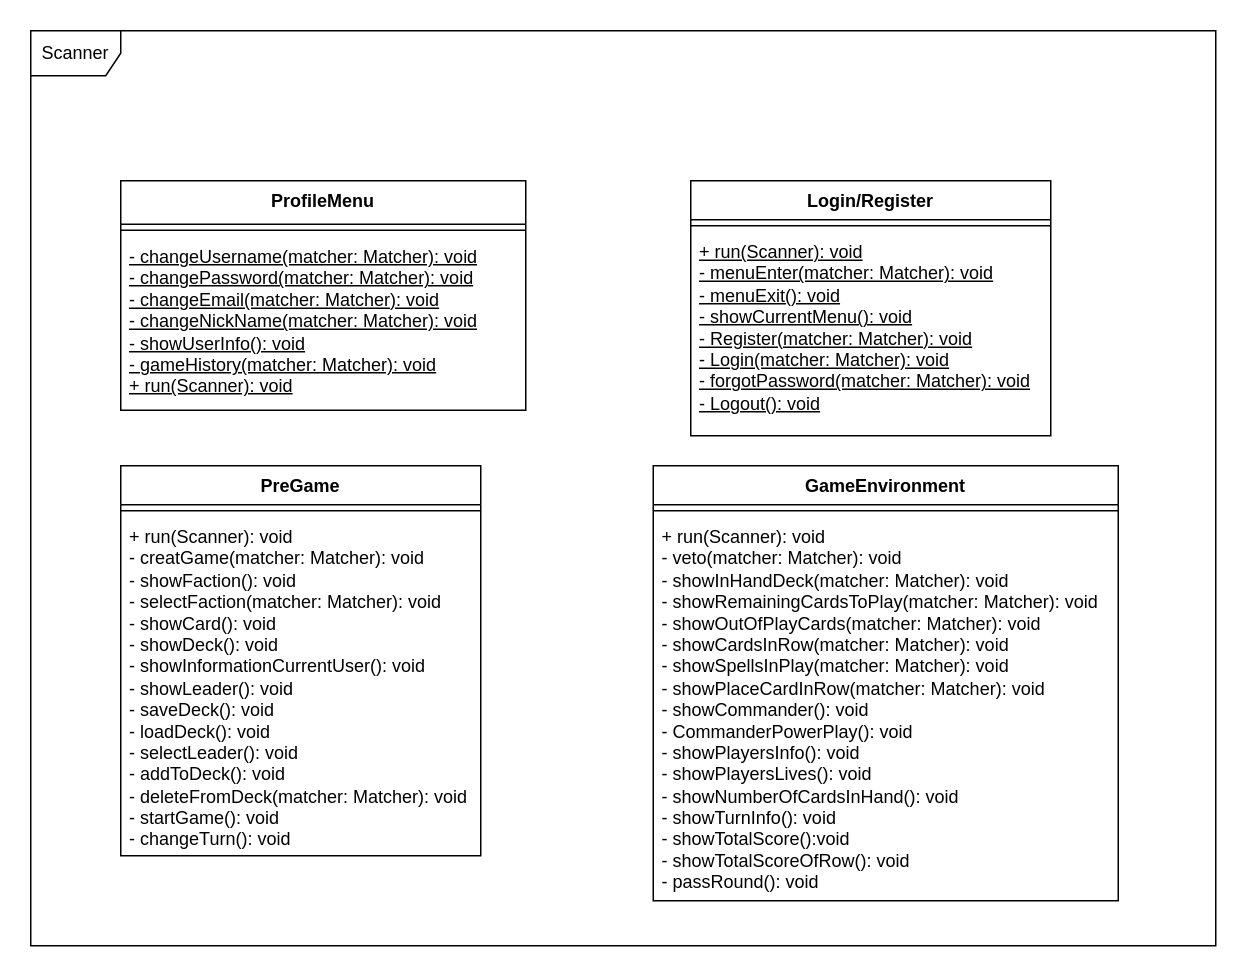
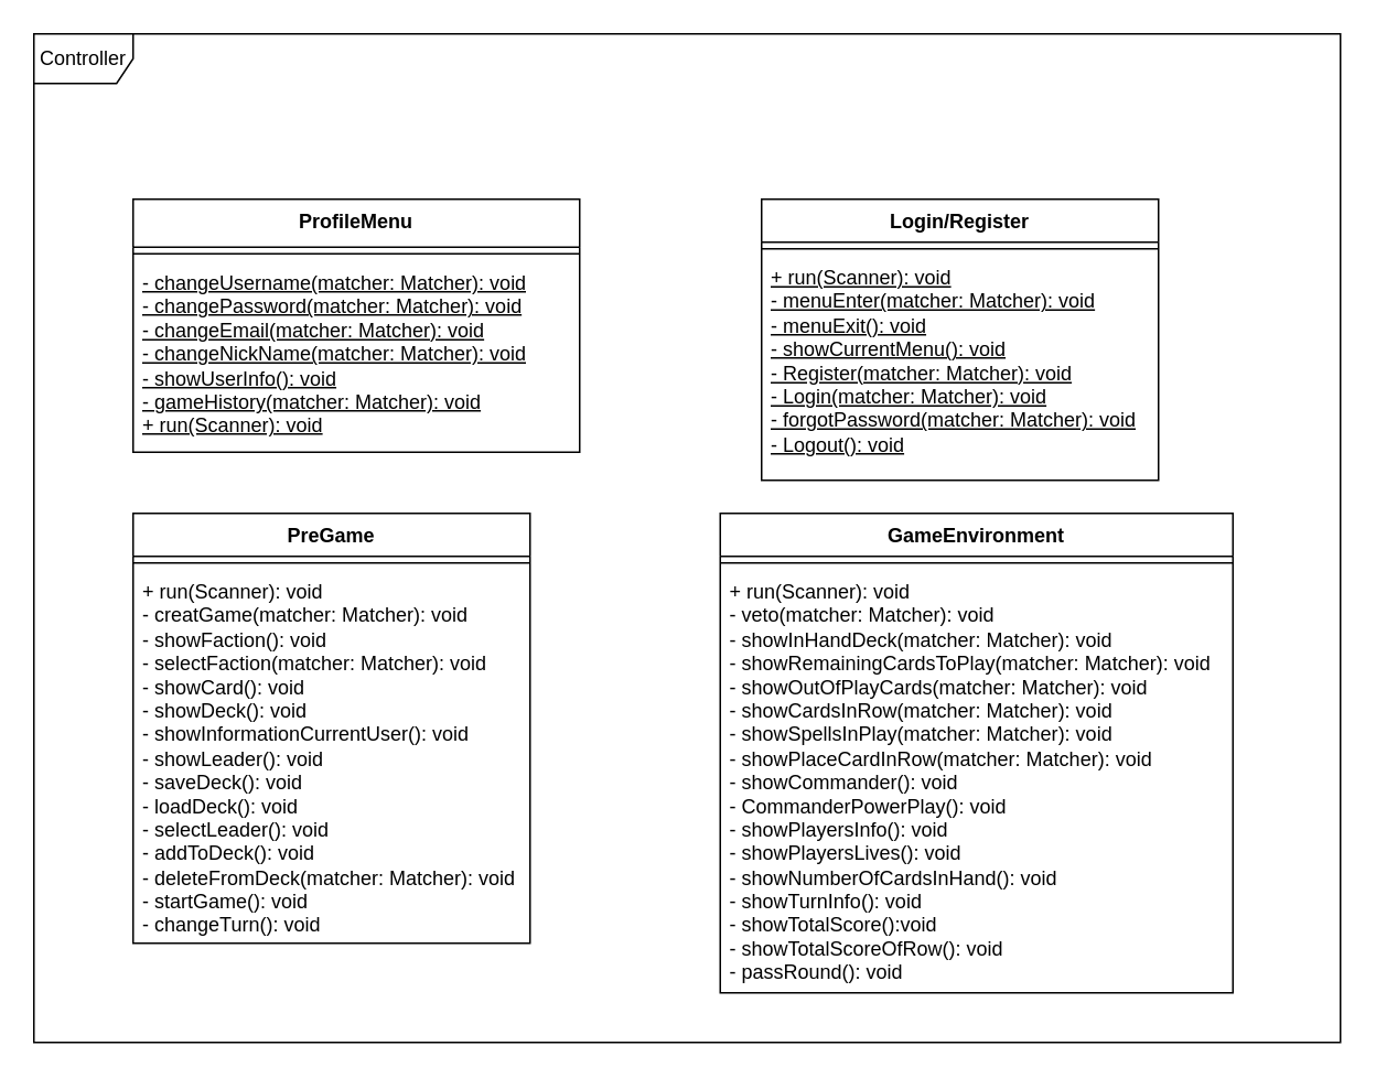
  <mxCell id="0" />
  <mxCell id="1" parent="0" />
  <mxCell id="2" value="Login/Register" style="swimlane;fontStyle=1;align=center;verticalAlign=top;childLayout=stackLayout;horizontal=1;startSize=26;horizontalStack=0;resizeParent=1;resizeParentMax=0;resizeLast=0;collapsible=1;marginBottom=0;whiteSpace=wrap;html=1;" parent="1" vertex="1"><mxGeometry x="460" y="120" width="240" height="170" as="geometry" /></mxCell>
  <mxCell id="3" value="" style="line;strokeWidth=1;fillColor=none;align=left;verticalAlign=middle;spacingTop=-1;spacingLeft=3;spacingRight=3;rotatable=0;labelPosition=right;points=[];portConstraint=eastwest;strokeColor=inherit;" parent="2" vertex="1"><mxGeometry y="26" width="240" height="8" as="geometry" /></mxCell>
  <mxCell id="4" value="&lt;u&gt;+ run(Scanner): void&lt;/u&gt;&lt;div&gt;&lt;u&gt;- menuEnter(matcher: Matcher): void&lt;/u&gt;&lt;/div&gt;&lt;div&gt;&lt;u&gt;- menuExit(): void&lt;/u&gt;&lt;/div&gt;&lt;div&gt;&lt;u&gt;- showCurrentMenu(): void&lt;/u&gt;&lt;/div&gt;&lt;div&gt;&lt;u&gt;- Register(matcher: Matcher): void&lt;/u&gt;&lt;/div&gt;&lt;div&gt;&lt;u&gt;- Login(matcher: Matcher): void&lt;/u&gt;&lt;/div&gt;&lt;div&gt;&lt;u&gt;- forgotPassword(matcher: Matcher): void&lt;/u&gt;&lt;/div&gt;&lt;div&gt;&lt;u&gt;- Logout(): void&lt;/u&gt;&lt;/div&gt;" style="text;strokeColor=none;fillColor=none;align=left;verticalAlign=top;spacingLeft=4;spacingRight=4;overflow=hidden;rotatable=0;points=[[0,0.5],[1,0.5]];portConstraint=eastwest;whiteSpace=wrap;html=1;" parent="2" vertex="1"><mxGeometry y="34" width="240" height="136" as="geometry" /></mxCell>
  <mxCell id="5" value="ProfileMenu" style="swimlane;fontStyle=1;align=center;verticalAlign=top;childLayout=stackLayout;horizontal=1;startSize=29;horizontalStack=0;resizeParent=1;resizeParentMax=0;resizeLast=0;collapsible=1;marginBottom=0;whiteSpace=wrap;html=1;" parent="1" vertex="1"><mxGeometry x="80" y="120" width="270" height="153" as="geometry"><mxRectangle x="880" y="-3250" width="100" height="30" as="alternateBounds" /></mxGeometry></mxCell>
  <mxCell id="6" value="" style="line;strokeWidth=1;fillColor=none;align=left;verticalAlign=middle;spacingTop=-1;spacingLeft=3;spacingRight=3;rotatable=0;labelPosition=right;points=[];portConstraint=eastwest;strokeColor=inherit;" parent="5" vertex="1"><mxGeometry y="29" width="270" height="8" as="geometry" /></mxCell>
  <mxCell id="7" value="- changeUsername(matcher: Matcher): void&lt;div&gt;- changePassword(matcher: Matcher): void&lt;/div&gt;&lt;div&gt;- changeEmail(matcher: Matcher): void&lt;/div&gt;&lt;div&gt;- changeNickName(matcher: Matcher): void&lt;/div&gt;&lt;div&gt;- showUserInfo(): void&lt;/div&gt;&lt;div&gt;- gameHistory(matcher: Matcher): void&lt;/div&gt;&lt;div&gt;+ run(Scanner): void&lt;/div&gt;" style="text;strokeColor=none;fillColor=none;align=left;verticalAlign=top;spacingLeft=4;spacingRight=4;overflow=hidden;rotatable=0;points=[[0,0.5],[1,0.5]];portConstraint=eastwest;whiteSpace=wrap;html=1;fontStyle=4" parent="5" vertex="1"><mxGeometry y="37" width="270" height="116" as="geometry" /></mxCell>
  <mxCell id="8" value="PreGame" style="swimlane;fontStyle=1;align=center;verticalAlign=top;childLayout=stackLayout;horizontal=1;startSize=26;horizontalStack=0;resizeParent=1;resizeParentMax=0;resizeLast=0;collapsible=1;marginBottom=0;whiteSpace=wrap;html=1;" parent="1" vertex="1"><mxGeometry x="80" y="310" width="240" height="260" as="geometry" /></mxCell>
  <mxCell id="9" value="" style="line;strokeWidth=1;fillColor=none;align=left;verticalAlign=middle;spacingTop=-1;spacingLeft=3;spacingRight=3;rotatable=0;labelPosition=right;points=[];portConstraint=eastwest;strokeColor=inherit;" parent="8" vertex="1"><mxGeometry y="26" width="240" height="8" as="geometry" /></mxCell>
  <mxCell id="10" value="+ run(Scanner): void&lt;div&gt;- creatGame(matcher: Matcher): void&lt;/div&gt;&lt;div&gt;- showFaction(): void&lt;/div&gt;&lt;div&gt;- selectFaction(matcher: Matcher): void&lt;/div&gt;&lt;div&gt;- showCard(): void&lt;/div&gt;&lt;div&gt;- showDeck(): void&lt;/div&gt;&lt;div&gt;- showInformationCurrentUser(): void&lt;/div&gt;&lt;div&gt;- showLeader(): void&lt;/div&gt;&lt;div&gt;- saveDeck(): void&lt;/div&gt;&lt;div&gt;- loadDeck(): void&lt;/div&gt;&lt;div&gt;- selectLeader(): void&lt;/div&gt;&lt;div&gt;- addToDeck(): void&lt;/div&gt;&lt;div&gt;- deleteFromDeck(matcher: Matcher): void&lt;/div&gt;&lt;div&gt;- startGame(): void&lt;/div&gt;&lt;div&gt;- changeTurn(): void&lt;/div&gt;" style="text;strokeColor=none;fillColor=none;align=left;verticalAlign=top;spacingLeft=4;spacingRight=4;overflow=hidden;rotatable=0;points=[[0,0.5],[1,0.5]];portConstraint=eastwest;whiteSpace=wrap;html=1;" parent="8" vertex="1"><mxGeometry y="34" width="240" height="226" as="geometry" /></mxCell>
  <mxCell id="11" value="GameEnvironment" style="swimlane;fontStyle=1;align=center;verticalAlign=top;childLayout=stackLayout;horizontal=1;startSize=26;horizontalStack=0;resizeParent=1;resizeParentMax=0;resizeLast=0;collapsible=1;marginBottom=0;whiteSpace=wrap;html=1;" parent="1" vertex="1"><mxGeometry x="435" y="310" width="310" height="290" as="geometry" /></mxCell>
  <mxCell id="12" value="" style="line;strokeWidth=1;fillColor=none;align=left;verticalAlign=middle;spacingTop=-1;spacingLeft=3;spacingRight=3;rotatable=0;labelPosition=right;points=[];portConstraint=eastwest;strokeColor=inherit;" parent="11" vertex="1"><mxGeometry y="26" width="310" height="8" as="geometry" /></mxCell>
  <mxCell id="13" value="+ run(Scanner): void&lt;div&gt;- veto(matcher: Matcher): void&lt;/div&gt;&lt;div&gt;- showInHandDeck(matcher: Matcher): void&lt;/div&gt;&lt;div&gt;- showRemainingCardsToPlay(&lt;span style=&quot;background-color: initial;&quot;&gt;matcher: Matcher&lt;/span&gt;&lt;span style=&quot;background-color: initial;&quot;&gt;): void&lt;/span&gt;&lt;/div&gt;&lt;div&gt;- showOutOfPlayCards(&lt;span style=&quot;background-color: initial;&quot;&gt;matcher: Matcher&lt;/span&gt;&lt;span style=&quot;background-color: initial;&quot;&gt;): void&lt;/span&gt;&lt;/div&gt;&lt;div&gt;- showCardsInRow(&lt;span style=&quot;background-color: initial;&quot;&gt;matcher: Matcher&lt;/span&gt;&lt;span style=&quot;background-color: initial;&quot;&gt;): void&lt;/span&gt;&lt;/div&gt;&lt;div&gt;- showSpellsInPlay(&lt;span style=&quot;background-color: initial;&quot;&gt;matcher: Matcher&lt;/span&gt;&lt;span style=&quot;background-color: initial;&quot;&gt;): void&lt;/span&gt;&lt;/div&gt;&lt;div&gt;- showPlaceCardInRow(&lt;span style=&quot;background-color: initial;&quot;&gt;matcher: Matcher&lt;/span&gt;&lt;span style=&quot;background-color: initial;&quot;&gt;): void&lt;/span&gt;&lt;/div&gt;&lt;div&gt;- showCommander(): void&lt;/div&gt;&lt;div&gt;- CommanderPowerPlay(): void&lt;/div&gt;&lt;div&gt;- showPlayersInfo(): void&lt;/div&gt;&lt;div&gt;- showPlayersLives(): void&lt;/div&gt;&lt;div&gt;- showNumberOfCardsInHand(): void&lt;/div&gt;&lt;div&gt;- showTurnInfo(): void&lt;/div&gt;&lt;div&gt;- showTotalScore():void&lt;/div&gt;&lt;div&gt;- showTotalScoreOfRow(): void&lt;/div&gt;&lt;div&gt;- passRound(): void&lt;/div&gt;" style="text;strokeColor=none;fillColor=none;align=left;verticalAlign=top;spacingLeft=4;spacingRight=4;overflow=hidden;rotatable=0;points=[[0,0.5],[1,0.5]];portConstraint=eastwest;whiteSpace=wrap;html=1;" parent="11" vertex="1"><mxGeometry y="34" width="310" height="256" as="geometry" /></mxCell>
- <mxCell id="14" value="Scanner" style="shape=umlFrame;whiteSpace=wrap;html=1;pointerEvents=0;" parent="1" vertex="1"><mxGeometry x="20" y="20" width="790" height="610" as="geometry" /></mxCell>
+ <mxCell id="14" value="Controller" style="shape=umlFrame;whiteSpace=wrap;html=1;pointerEvents=0;" parent="1" vertex="1"><mxGeometry x="20" y="20" width="790" height="610" as="geometry" /></mxCell>
